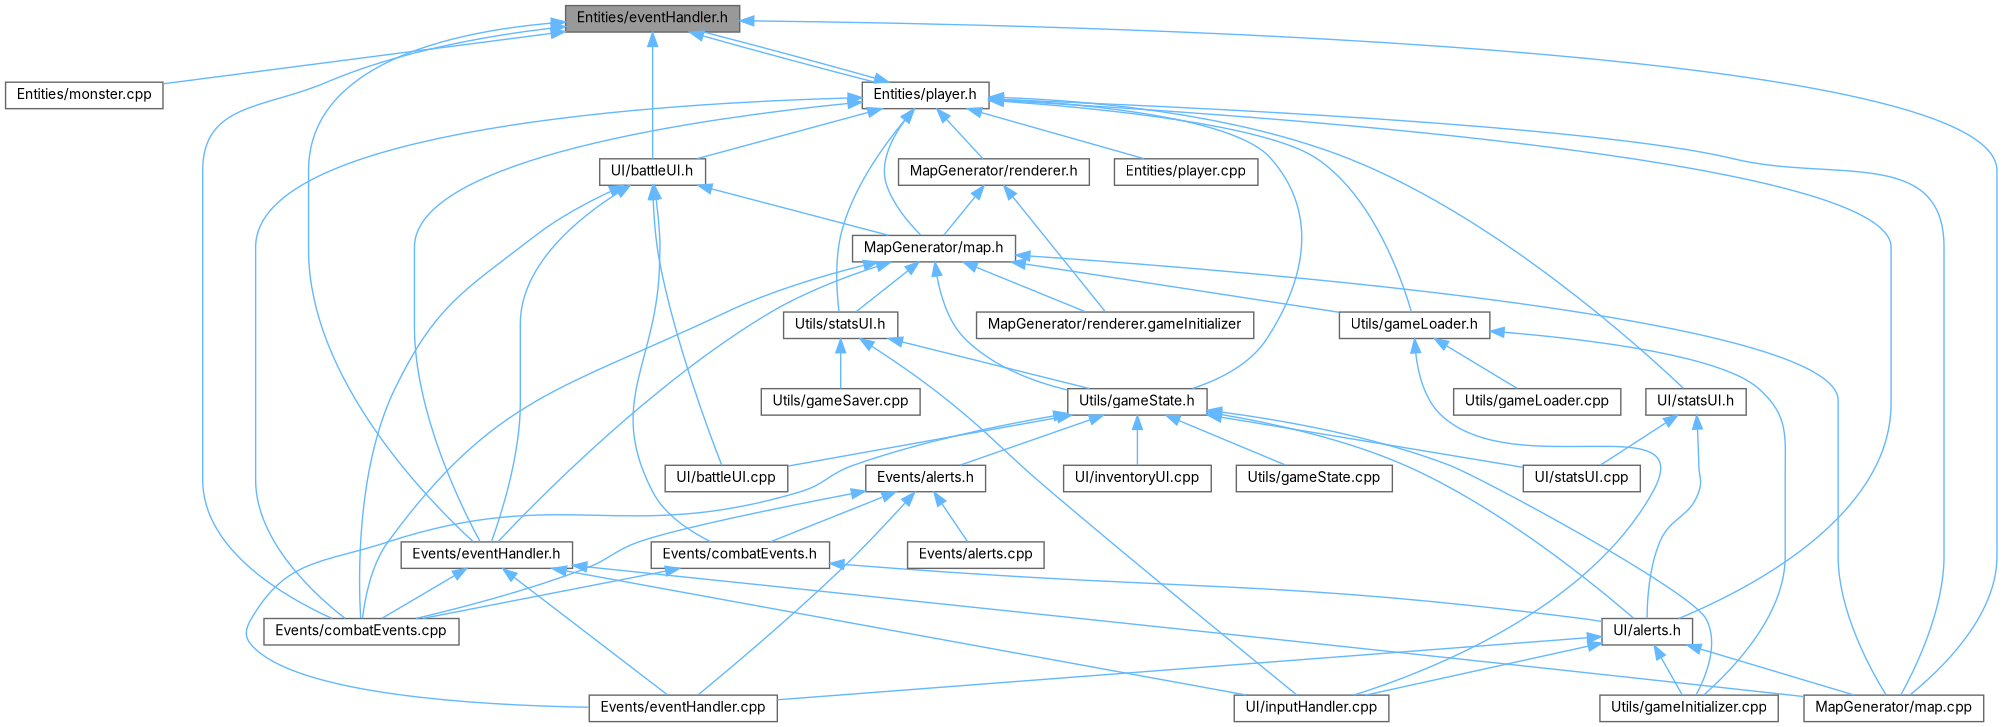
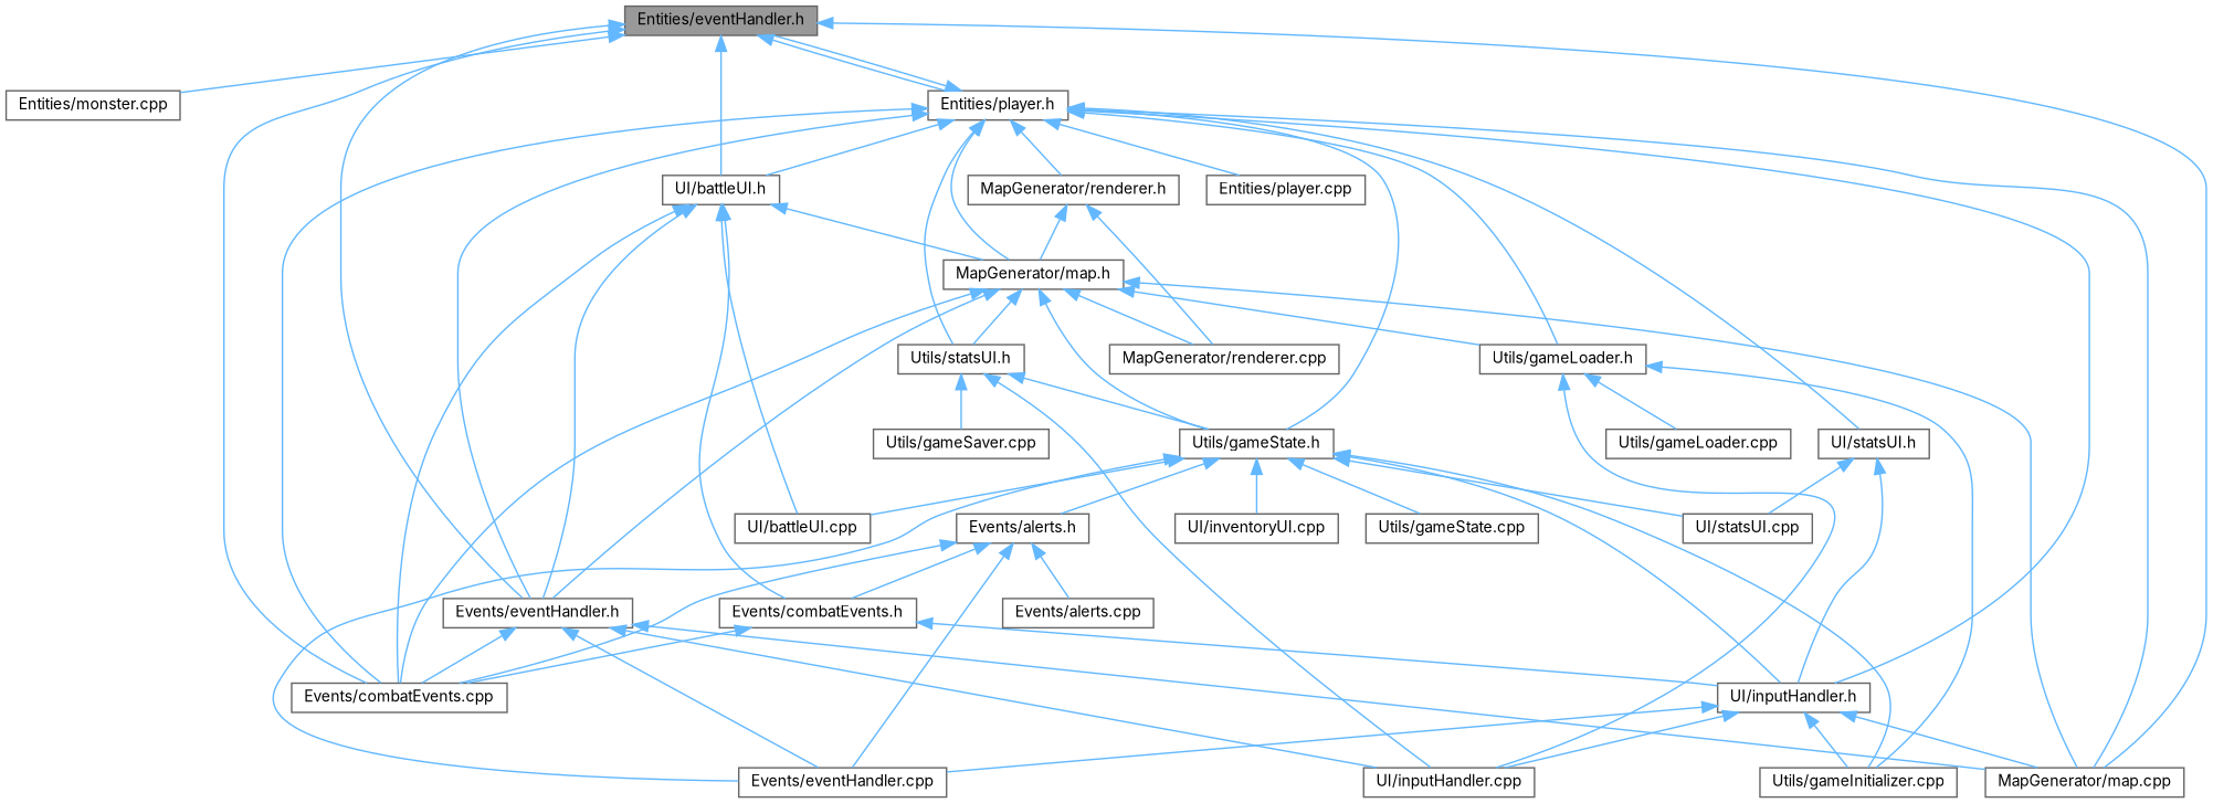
  digraph {
    fontname=Inter
    node [color=grey40 fillcolor=white fontname=Inter fontsize=10 shape=box style=filled]
    edge [color=steelblue1 dir=back fontname=Inter fontsize=10 labelfontname=Helvetica labelfontsize=10 style=solid]
    n1 [color=gray40 fillcolor=grey60 fontcolor=black height=0.2 label="Entities/eventHandler.h" width=0.4]
    n2 [height=0.2 label="Entities/monster.cpp" width=0.4]
    n3 [height=0.2 label="Entities/player.h" width=0.4]
    n4 [height=0.2 label="Events/combatEvents.cpp" width=0.4]
    n5 [height=0.2 label="Events/eventHandler.h" width=0.4]
    n6 [height=0.2 label="MapGenerator/map.cpp" width=0.4]
    n7 [height=0.2 label="UI/battleUI.h" width=0.4]
    n8 [height=0.2 label="Entities/player.cpp" width=0.4]
    n9 [height=0.2 label="MapGenerator/map.h" width=0.4]
    n10 [height=0.2 label="Utils/gameLoader.h" width=0.4]
    n11 [height=0.2 label="Utils/statsUI.h" width=0.4]
    n12 [height=0.2 label="Utils/gameState.h" width=0.4]
-   n13 [height=0.2 label="UI/alerts.h" width=0.4]
+   n13 [height=0.2 label="UI/inputHandler.h" width=0.4]
    n14 [height=0.2 label="MapGenerator/renderer.h" width=0.4]
    n15 [height=0.2 label="UI/statsUI.h" width=0.4]
    n16 [height=0.2 label="Events/eventHandler.cpp" width=0.4]
    n17 [height=0.2 label="UI/inputHandler.cpp" width=0.4]
    n18 [height=0.2 label="UI/battleUI.cpp" width=0.4]
    n19 [height=0.2 label="Events/combatEvents.h" width=0.4]
-   n20 [height=0.2 label="MapGenerator/renderer.gameInitializer" width=0.4]
+   n20 [height=0.2 label="MapGenerator/renderer.cpp" width=0.4]
    n21 [height=0.2 label="Utils/gameInitializer.cpp" width=0.4]
    n22 [height=0.2 label="Utils/gameLoader.cpp" width=0.4]
    n23 [height=0.2 label="Utils/gameSaver.cpp" width=0.4]
    n24 [height=0.2 label="Events/alerts.h" width=0.4]
    n25 [height=0.2 label="UI/inventoryUI.cpp" width=0.4]
    n26 [height=0.2 label="UI/statsUI.cpp" width=0.4]
    n27 [height=0.2 label="Utils/gameState.cpp" width=0.4]
    n28 [height=0.2 label="Events/alerts.cpp" width=0.4]
    n1 -> n2
    n1 -> n3
    n1 -> n4
    n1 -> n5
    n1 -> n6
    n1 -> n7
    n3 -> n1
    n3 -> n4
    n3 -> n5
    n3 -> n6
    n3 -> n7
    n3 -> n8
    n3 -> n9
    n3 -> n10
    n3 -> n11
    n3 -> n12
    n3 -> n13
    n3 -> n14
    n3 -> n15
    n5 -> n4
    n5 -> n6
    n5 -> n16
    n5 -> n17
    n7 -> n4
    n7 -> n5
    n7 -> n9
    n7 -> n18
    n7 -> n19
    n9 -> n4
    n9 -> n5
    n9 -> n6
    n9 -> n10
    n9 -> n11
    n9 -> n12
    n9 -> n20
    n10 -> n17
    n10 -> n21
    n10 -> n22
    n11 -> n12
    n11 -> n17
    n11 -> n23
    n12 -> n13
    n12 -> n16
    n12 -> n18
    n12 -> n21
    n12 -> n24
    n12 -> n25
    n12 -> n26
    n12 -> n27
    n13 -> n6
    n13 -> n16
    n13 -> n17
    n13 -> n21
    n14 -> n9
    n14 -> n20
    n15 -> n13
    n15 -> n26
    n19 -> n4
    n19 -> n13
    n24 -> n4
    n24 -> n16
    n24 -> n19
    n24 -> n28
  }
